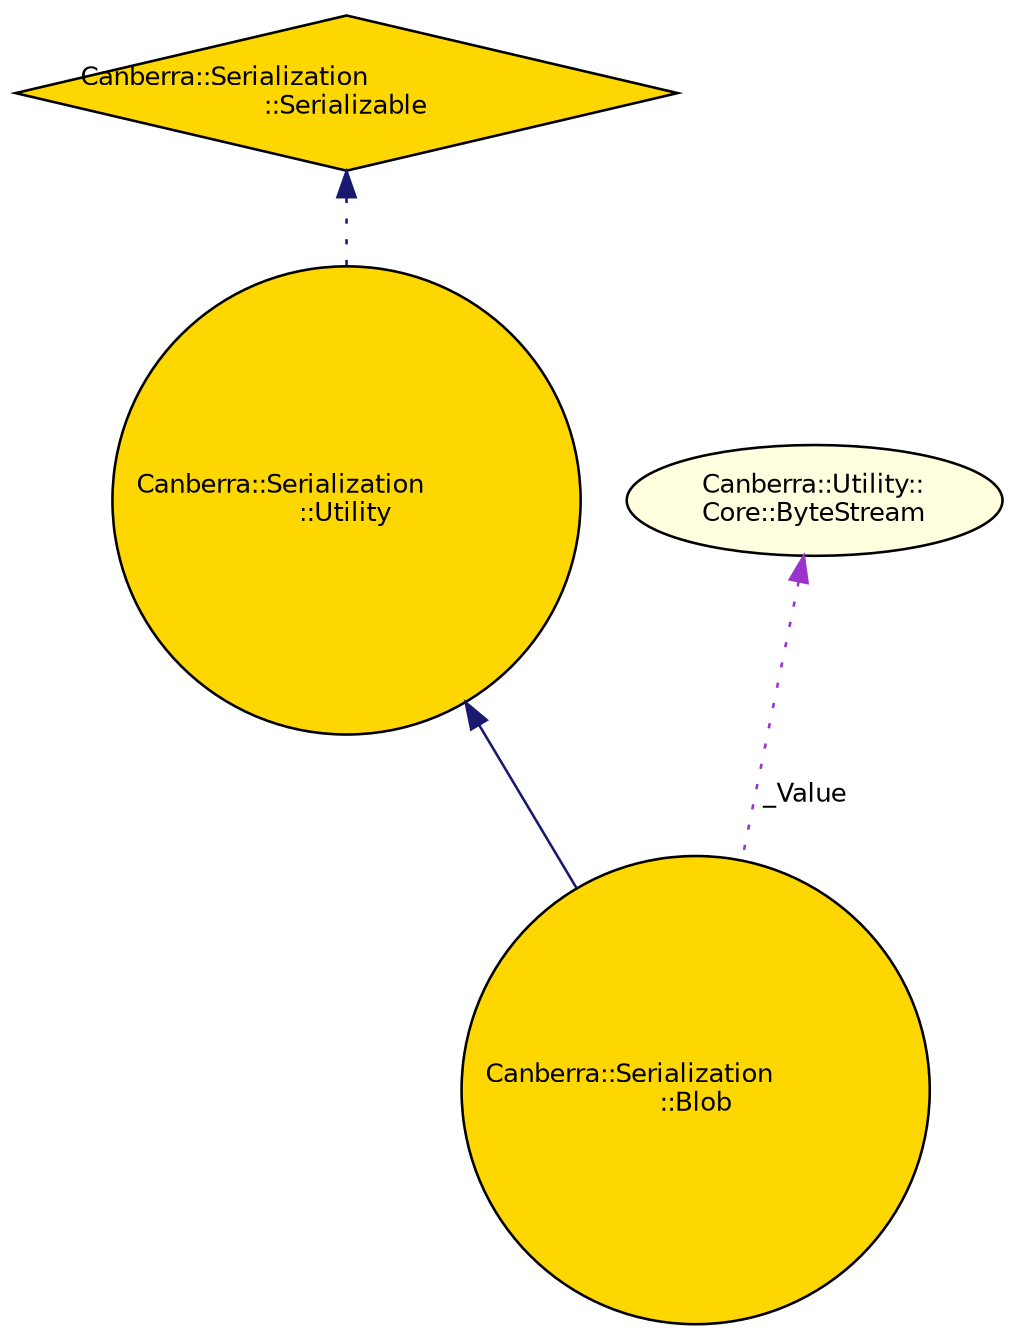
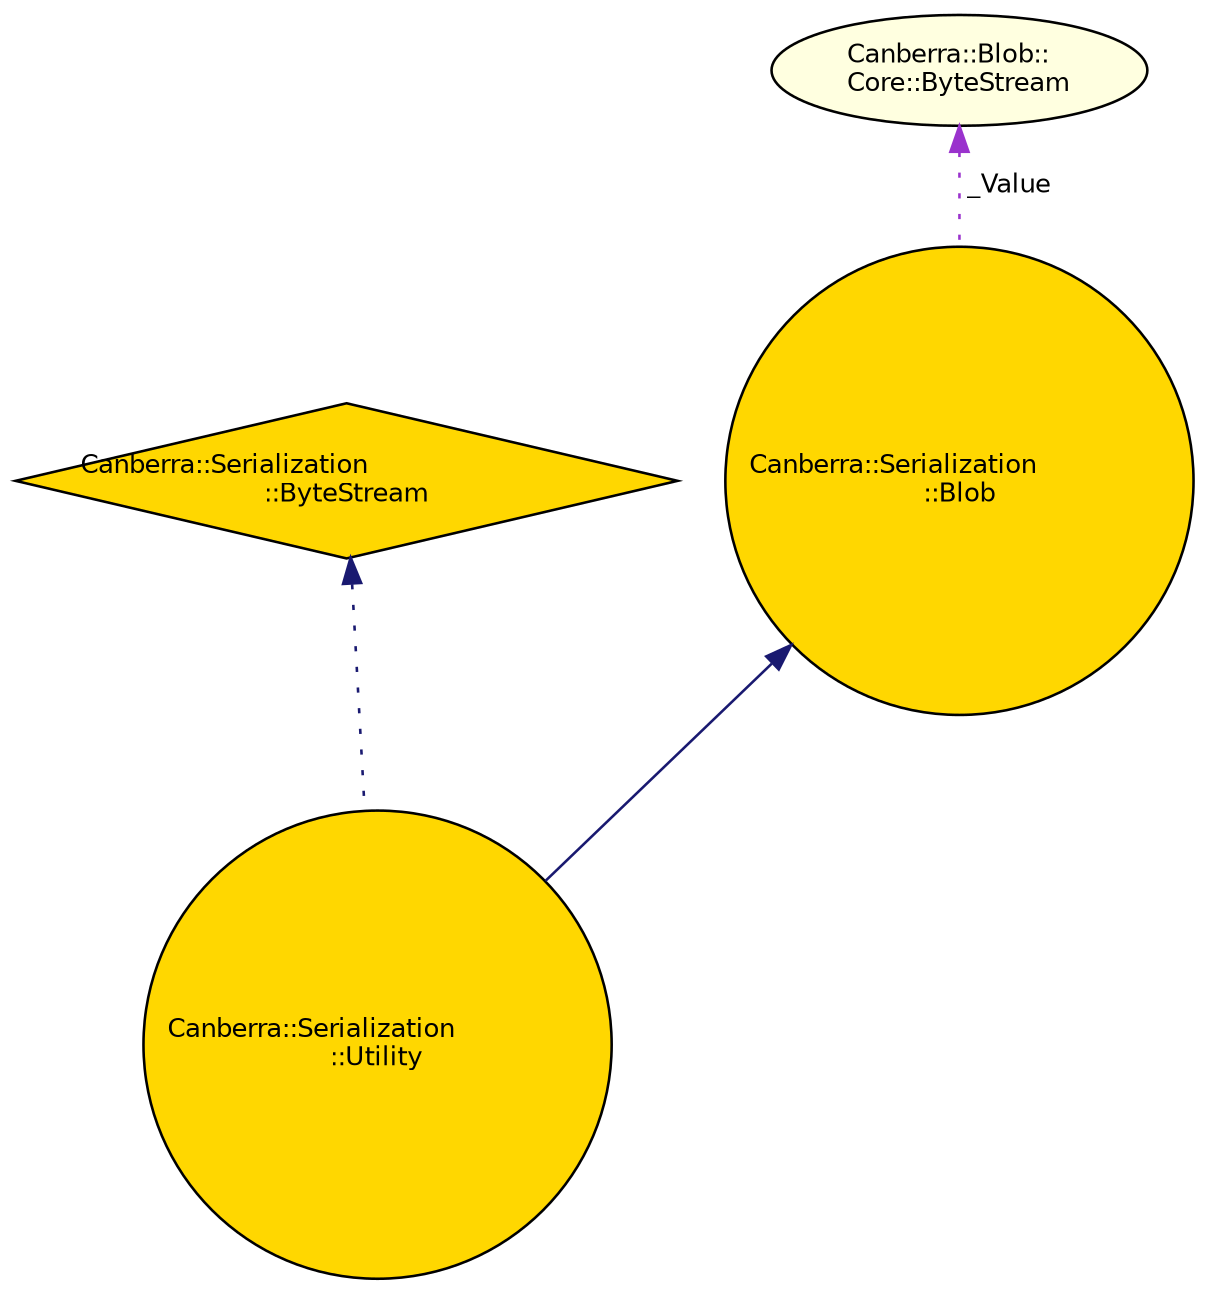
  digraph {
    node [color=black fillcolor=gold fontname=Helvetica fontsize=10 shape=circle style=filled]
    edge [color=midnightblue dir=back fontname=Helvetica fontsize=10 labelfontname=Helvetica labelfontsize=10 style=dotted]
    n1 [fontcolor=black height=0.2 label="Canberra::Serialization\l::Blob" width=0.4]
    n2 [height=0.2 label="Canberra::Serialization\l::Utility" width=0.4]
-   n3 [height=0.2 label="Canberra::Serialization\l::Serializable" shape=diamond width=0.4]
-   n4 [fillcolor=lightyellow height=0.2 label="Canberra::Utility::\lCore::ByteStream" shape=ellipse width=0.4]
-   n2 -> n1 [style=solid]
+   n3 [height=0.2 label="Canberra::Serialization\l::ByteStream" shape=diamond width=0.4]
+   n4 [fillcolor=lightyellow height=0.2 label="Canberra::Blob::\lCore::ByteStream" shape=ellipse width=0.4]
+   n1 -> n2 [style=solid]
    n3 -> n2
    n4 -> n1 [color=darkorchid3 label=" _Value"]
  }
